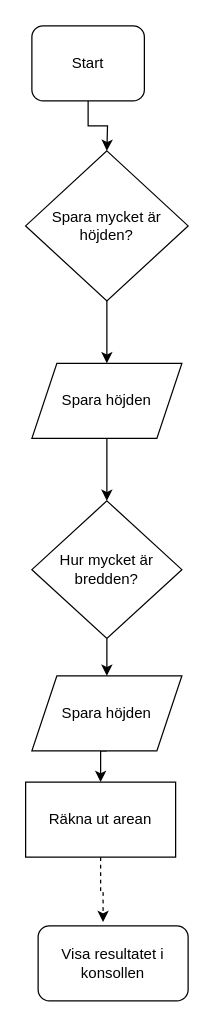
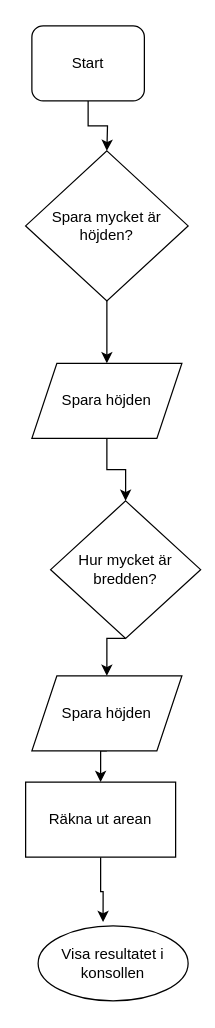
  <mxCell id="0" />
  <mxCell id="1" parent="0" />
  <mxCell id="2" style="edgeStyle=orthogonalEdgeStyle;rounded=0;orthogonalLoop=1;jettySize=auto;html=1;exitX=0.5;exitY=1;exitDx=0;exitDy=0;" edge="1" parent="1" source="3"><mxGeometry relative="1" as="geometry"><mxPoint x="85" y="120" as="targetPoint" /></mxGeometry></mxCell>
  <mxCell id="3" value="Start" style="rounded=1;whiteSpace=wrap;html=1;" vertex="1" parent="1"><mxGeometry x="25" y="20" width="90" height="60" as="geometry" /></mxCell>
  <mxCell id="4" style="edgeStyle=orthogonalEdgeStyle;rounded=0;orthogonalLoop=1;jettySize=auto;html=1;startArrow=none;" edge="1" parent="1" source="8"><mxGeometry relative="1" as="geometry"><mxPoint x="84.5" y="150" as="targetPoint" /><mxPoint x="84.5" y="160" as="sourcePoint" /><Array as="points"><mxPoint x="84.5" y="170" /></Array></mxGeometry></mxCell>
  <mxCell id="5" style="edgeStyle=orthogonalEdgeStyle;rounded=0;orthogonalLoop=1;jettySize=auto;html=1;exitX=0.5;exitY=1;exitDx=0;exitDy=0;entryX=0.5;entryY=0;entryDx=0;entryDy=0;" edge="1" parent="1" source="6" target="10"><mxGeometry relative="1" as="geometry" /></mxCell>
  <mxCell id="6" value="Spara höjden" style="shape=parallelogram;perimeter=parallelogramPerimeter;whiteSpace=wrap;html=1;fixedSize=1;" vertex="1" parent="1"><mxGeometry x="25" y="290" width="120" height="60" as="geometry" /></mxCell>
  <mxCell id="7" style="edgeStyle=orthogonalEdgeStyle;rounded=0;orthogonalLoop=1;jettySize=auto;html=1;exitX=0.5;exitY=1;exitDx=0;exitDy=0;entryX=0.5;entryY=0;entryDx=0;entryDy=0;" edge="1" parent="1" source="8" target="6"><mxGeometry relative="1" as="geometry" /></mxCell>
  <mxCell id="8" value="Spara mycket är höjden?" style="rhombus;whiteSpace=wrap;html=1;" vertex="1" parent="1"><mxGeometry x="20" y="120" width="130" height="120" as="geometry" /></mxCell>
  <mxCell id="9" style="edgeStyle=orthogonalEdgeStyle;rounded=0;orthogonalLoop=1;jettySize=auto;html=1;exitX=0.5;exitY=1;exitDx=0;exitDy=0;entryX=0.5;entryY=0;entryDx=0;entryDy=0;" edge="1" parent="1" source="10" target="12"><mxGeometry relative="1" as="geometry" /></mxCell>
- <mxCell id="10" value="Hur mycket är bredden?" style="rhombus;whiteSpace=wrap;html=1;" vertex="1" parent="1"><mxGeometry x="25" y="400" width="120" height="110" as="geometry" /></mxCell>
+ <mxCell id="10" value="Hur mycket är bredden?" style="rhombus;whiteSpace=wrap;html=1;" vertex="1" parent="1"><mxGeometry x="40" y="400" width="120" height="110" as="geometry" /></mxCell>
  <mxCell id="11" style="edgeStyle=orthogonalEdgeStyle;rounded=0;orthogonalLoop=1;jettySize=auto;html=1;exitX=0.5;exitY=1;exitDx=0;exitDy=0;entryX=0.5;entryY=0;entryDx=0;entryDy=0;" edge="1" parent="1" source="12" target="14"><mxGeometry relative="1" as="geometry" /></mxCell>
  <mxCell id="12" value="Spara höjden" style="shape=parallelogram;perimeter=parallelogramPerimeter;whiteSpace=wrap;html=1;fixedSize=1;" vertex="1" parent="1"><mxGeometry x="25" y="540" width="120" height="60" as="geometry" /></mxCell>
- <mxCell id="13" style="edgeStyle=orthogonalEdgeStyle;rounded=0;orthogonalLoop=1;jettySize=auto;html=1;exitX=0.5;exitY=1;exitDx=0;exitDy=0;entryX=0.433;entryY=-0.05;entryDx=0;entryDy=0;entryPerimeter=0;dashed=1;" edge="1" parent="1" source="14" target="15"><mxGeometry relative="1" as="geometry" /></mxCell>
+ <mxCell id="13" style="edgeStyle=orthogonalEdgeStyle;rounded=0;orthogonalLoop=1;jettySize=auto;html=1;exitX=0.5;exitY=1;exitDx=0;exitDy=0;entryX=0.433;entryY=-0.05;entryDx=0;entryDy=0;entryPerimeter=0;" edge="1" parent="1" source="14" target="15"><mxGeometry relative="1" as="geometry" /></mxCell>
  <mxCell id="14" value="Räkna ut arean" style="rounded=0;whiteSpace=wrap;html=1;" vertex="1" parent="1"><mxGeometry x="20" y="625" width="120" height="60" as="geometry" /></mxCell>
- <mxCell id="15" value="Visa resultatet i konsollen" style="rounded=1;whiteSpace=wrap;html=1;" vertex="1" parent="1"><mxGeometry x="30" y="740" width="120" height="60" as="geometry" /></mxCell>
+ <mxCell id="15" value="Visa resultatet i konsollen" style="ellipse;whiteSpace=wrap;html=1;" vertex="1" parent="1"><mxGeometry x="30" y="740" width="120" height="60" as="geometry" /></mxCell>
